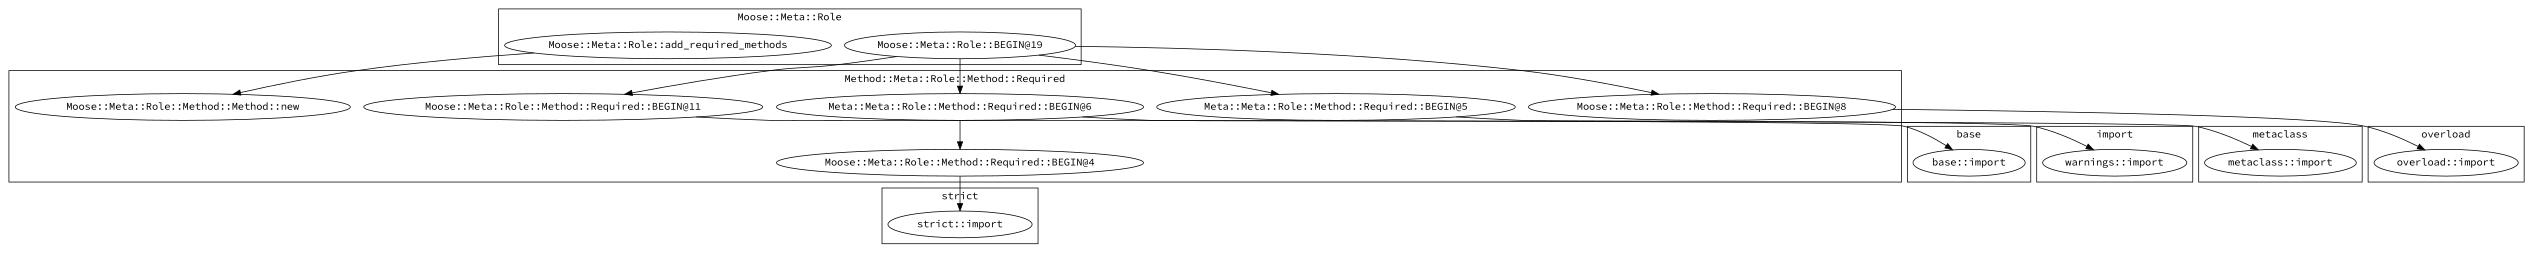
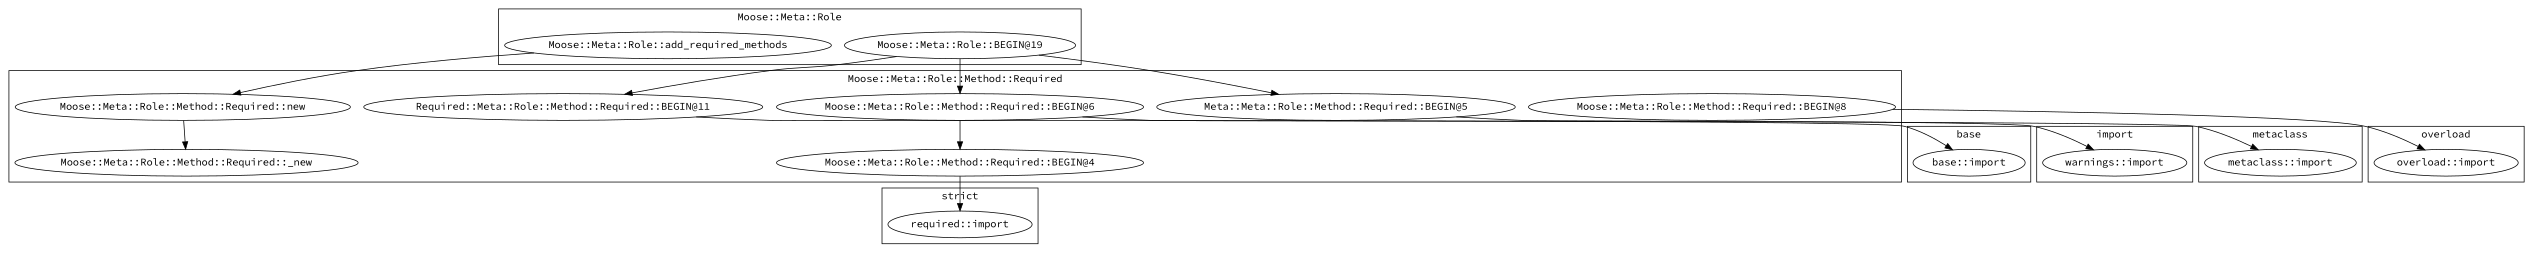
  digraph {
    fontname="Source Code Pro"
    node [fontname="Source Code Pro"]
    edge [fontname="Source Code Pro"]
    "base::import"
    "warnings::import"
-   "strict::import"
+   "strict::import" [label="required::import"]
    "Moose::Meta::Role::add_required_methods"
    "Moose::Meta::Role::BEGIN@19"
    "overload::import"
    "metaclass::import"
-   "Moose::Meta::Role::Method::Required::BEGIN@11"
+   "Moose::Meta::Role::Method::Required::BEGIN@11" [label="Required::Meta::Role::Method::Required::BEGIN@11"]
    "Moose::Meta::Role::Method::Required::BEGIN@4"
    n10 [label="Meta::Meta::Role::Method::Required::BEGIN@5"]
-   "Moose::Meta::Role::Method::Required::BEGIN@6" [label="Meta::Meta::Role::Method::Required::BEGIN@6"]
-   "Moose::Meta::Role::Method::Required::new" [label="Moose::Meta::Role::Method::Method::new"]
+   "Moose::Meta::Role::Method::Required::_new"
+   "Moose::Meta::Role::Method::Required::BEGIN@6"
+   "Moose::Meta::Role::Method::Required::new"
    "Moose::Meta::Role::Method::Required::BEGIN@8"
    subgraph cluster_1 {
      label=base
      "base::import"
    }
    subgraph cluster_2 {
      label=import
      "warnings::import"
    }
    subgraph cluster_3 {
      label="strict"
      "strict::import"
    }
    subgraph cluster_4 {
      label="Moose::Meta::Role"
      "Moose::Meta::Role::add_required_methods"
      "Moose::Meta::Role::BEGIN@19"
    }
    subgraph cluster_5 {
      label=overload
      "overload::import"
    }
    subgraph cluster_6 {
      label=metaclass
      "metaclass::import"
    }
    subgraph cluster_7 {
-     label="Method::Meta::Role::Method::Required"
+     label="Moose::Meta::Role::Method::Required"
      "Moose::Meta::Role::Method::Required::BEGIN@11"
      "Moose::Meta::Role::Method::Required::BEGIN@4"
      n10
+     "Moose::Meta::Role::Method::Required::_new"
      "Moose::Meta::Role::Method::Required::BEGIN@6"
      "Moose::Meta::Role::Method::Required::new"
      "Moose::Meta::Role::Method::Required::BEGIN@8"
    }
    "Moose::Meta::Role::add_required_methods" -> "Moose::Meta::Role::Method::Required::new"
    "Moose::Meta::Role::BEGIN@19" -> "Moose::Meta::Role::Method::Required::BEGIN@11"
    "Moose::Meta::Role::BEGIN@19" -> n10
    "Moose::Meta::Role::BEGIN@19" -> "Moose::Meta::Role::Method::Required::BEGIN@6"
-   "Moose::Meta::Role::BEGIN@19" -> "Moose::Meta::Role::Method::Required::BEGIN@8"
    "Moose::Meta::Role::Method::Required::BEGIN@11" -> "base::import"
    "Moose::Meta::Role::Method::Required::BEGIN@4" -> "strict::import"
    n10 -> "warnings::import"
    "Moose::Meta::Role::Method::Required::BEGIN@6" -> "metaclass::import"
    "Moose::Meta::Role::Method::Required::BEGIN@6" -> "Moose::Meta::Role::Method::Required::BEGIN@4"
+   "Moose::Meta::Role::Method::Required::new" -> "Moose::Meta::Role::Method::Required::_new"
    "Moose::Meta::Role::Method::Required::BEGIN@8" -> "overload::import"
  }
